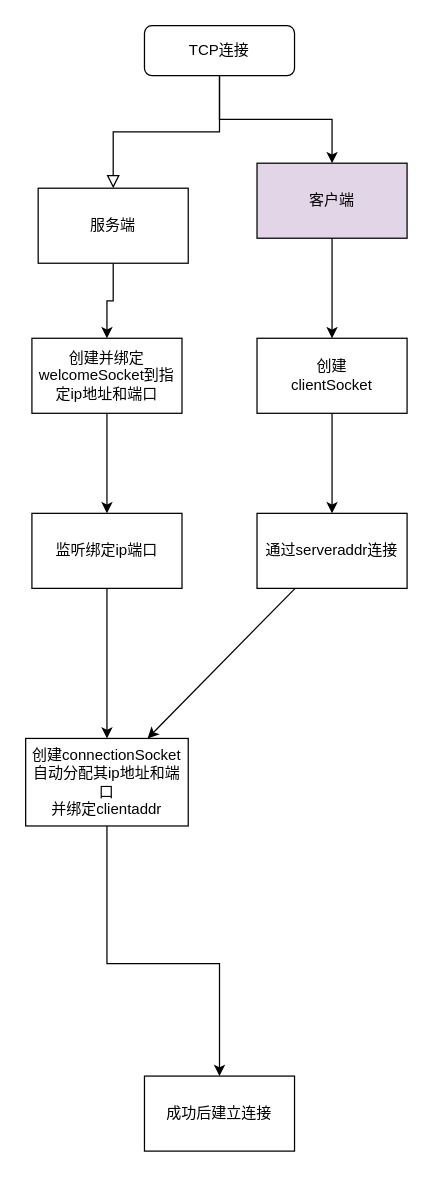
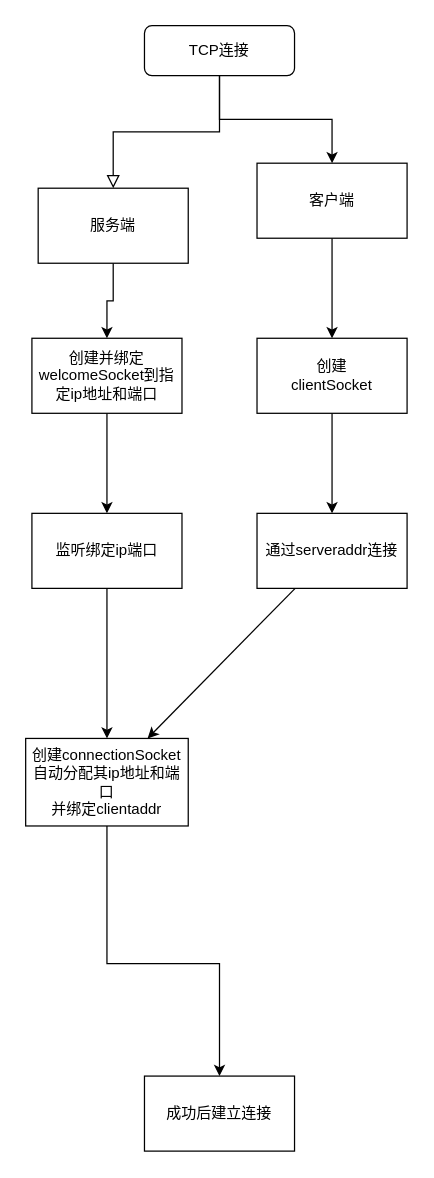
  <mxCell id="0" />
  <mxCell id="1" parent="0" />
  <mxCell id="2" value="" style="rounded=0;html=1;jettySize=auto;orthogonalLoop=1;fontSize=11;endArrow=block;endFill=0;endSize=8;strokeWidth=1;shadow=0;labelBackgroundColor=none;edgeStyle=orthogonalEdgeStyle;" parent="1" source="4" target="6" edge="1"><mxGeometry relative="1" as="geometry"><mxPoint x="175" y="110" as="targetPoint" /></mxGeometry></mxCell>
  <mxCell id="3" style="edgeStyle=orthogonalEdgeStyle;rounded=0;orthogonalLoop=1;jettySize=auto;html=1;entryX=0.5;entryY=0;entryDx=0;entryDy=0;" edge="1" parent="1" source="4" target="8"><mxGeometry relative="1" as="geometry" /></mxCell>
  <mxCell id="4" value="TCP连接" style="rounded=1;whiteSpace=wrap;html=1;fontSize=12;glass=0;strokeWidth=1;shadow=0;" parent="1" vertex="1"><mxGeometry x="115" y="20" width="120" height="40" as="geometry" /></mxCell>
  <mxCell id="5" value="" style="edgeStyle=orthogonalEdgeStyle;rounded=0;orthogonalLoop=1;jettySize=auto;html=1;" edge="1" parent="1" source="6" target="10"><mxGeometry relative="1" as="geometry" /></mxCell>
  <mxCell id="6" value="服务端" style="rounded=0;whiteSpace=wrap;html=1;" vertex="1" parent="1"><mxGeometry x="30" y="150" width="120" height="60" as="geometry" /></mxCell>
  <mxCell id="7" value="" style="edgeStyle=orthogonalEdgeStyle;rounded=0;orthogonalLoop=1;jettySize=auto;html=1;" edge="1" parent="1" source="8" target="12"><mxGeometry relative="1" as="geometry" /></mxCell>
- <mxCell id="8" value="客户端" style="rounded=0;whiteSpace=wrap;html=1;fillColor=#e1d5e7;" vertex="1" parent="1"><mxGeometry x="205" y="130" width="120" height="60" as="geometry" /></mxCell>
+ <mxCell id="8" value="客户端" style="rounded=0;whiteSpace=wrap;html=1;" vertex="1" parent="1"><mxGeometry x="205" y="130" width="120" height="60" as="geometry" /></mxCell>
  <mxCell id="9" value="" style="edgeStyle=orthogonalEdgeStyle;rounded=0;orthogonalLoop=1;jettySize=auto;html=1;" edge="1" parent="1" source="10" target="17"><mxGeometry relative="1" as="geometry" /></mxCell>
  <mxCell id="10" value="&lt;div&gt;创建并绑定&lt;/div&gt;&lt;div&gt;welcomeSocket到指定ip地址和端口&lt;/div&gt;" style="rounded=0;whiteSpace=wrap;html=1;" vertex="1" parent="1"><mxGeometry x="25" y="270" width="120" height="60" as="geometry" /></mxCell>
  <mxCell id="11" value="" style="edgeStyle=orthogonalEdgeStyle;rounded=0;orthogonalLoop=1;jettySize=auto;html=1;" edge="1" parent="1" source="12" target="14"><mxGeometry relative="1" as="geometry" /></mxCell>
  <mxCell id="12" value="&lt;div&gt;创建&lt;/div&gt;&lt;div&gt;clientSocket&lt;/div&gt;" style="rounded=0;whiteSpace=wrap;html=1;" vertex="1" parent="1"><mxGeometry x="205" y="270" width="120" height="60" as="geometry" /></mxCell>
  <mxCell id="13" style="rounded=0;orthogonalLoop=1;jettySize=auto;html=1;entryX=0.75;entryY=0;entryDx=0;entryDy=0;" edge="1" parent="1" source="14" target="19"><mxGeometry relative="1" as="geometry" /></mxCell>
  <mxCell id="14" value="通过serveraddr连接" style="rounded=0;whiteSpace=wrap;html=1;" vertex="1" parent="1"><mxGeometry x="205" y="410" width="120" height="60" as="geometry" /></mxCell>
  <mxCell id="15" value="成功后建立连接" style="rounded=0;whiteSpace=wrap;html=1;" vertex="1" parent="1"><mxGeometry x="115" y="860" width="120" height="60" as="geometry" /></mxCell>
  <mxCell id="16" value="" style="edgeStyle=orthogonalEdgeStyle;rounded=0;orthogonalLoop=1;jettySize=auto;html=1;" edge="1" parent="1" source="17" target="19"><mxGeometry relative="1" as="geometry" /></mxCell>
  <mxCell id="17" value="监听绑定ip端口" style="rounded=0;whiteSpace=wrap;html=1;" vertex="1" parent="1"><mxGeometry x="25" y="410" width="120" height="60" as="geometry" /></mxCell>
  <mxCell id="18" style="edgeStyle=orthogonalEdgeStyle;shape=connector;rounded=0;orthogonalLoop=1;jettySize=auto;html=1;labelBackgroundColor=default;strokeColor=default;fontFamily=Helvetica;fontSize=11;fontColor=default;endArrow=classic;entryX=0.5;entryY=0;entryDx=0;entryDy=0;" edge="1" parent="1" source="19" target="15"><mxGeometry relative="1" as="geometry"><mxPoint x="145" y="840" as="targetPoint" /><Array as="points"><mxPoint x="85" y="770" /><mxPoint x="175" y="770" /></Array></mxGeometry></mxCell>
  <mxCell id="19" value="&lt;div&gt;创建connectionSocket&lt;/div&gt;&lt;div&gt;自动分配其ip地址和端口&lt;br&gt;&lt;/div&gt;&lt;div&gt;并绑定clientaddr&lt;/div&gt;" style="rounded=0;whiteSpace=wrap;html=1;" vertex="1" parent="1"><mxGeometry x="20" y="590" width="130" height="70" as="geometry" /></mxCell>
